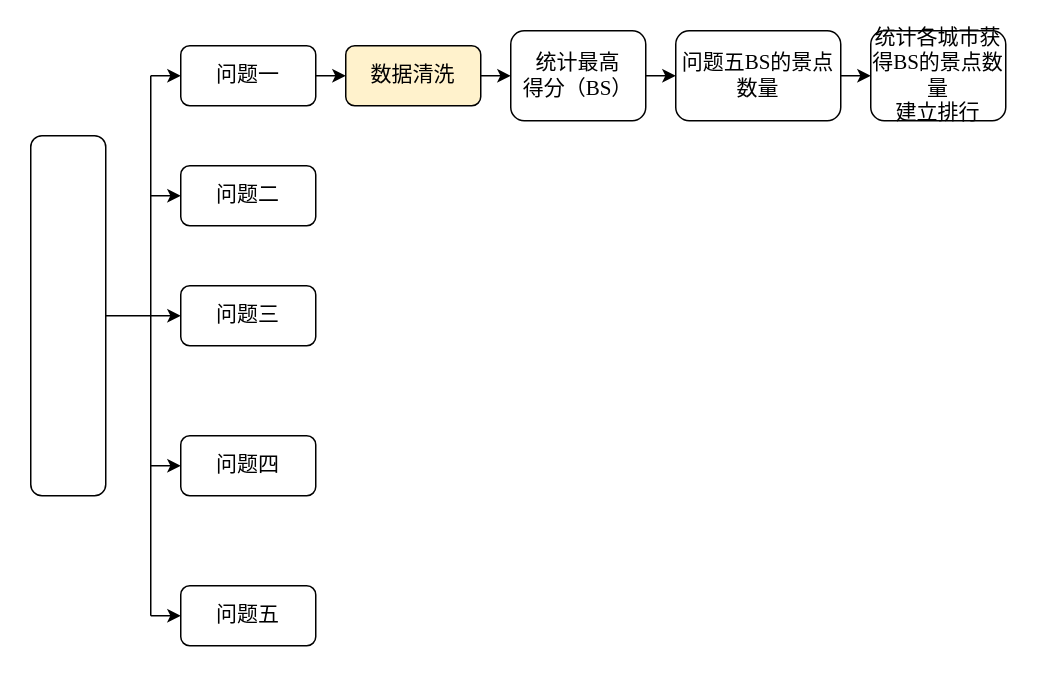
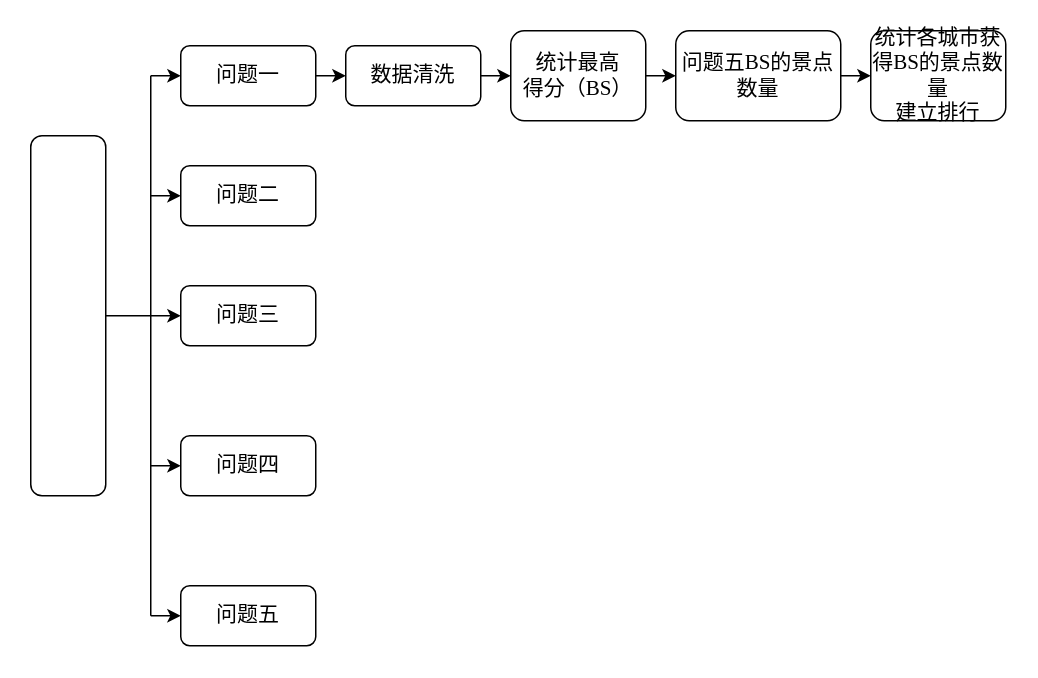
  <mxCell id="0" />
  <mxCell id="1" parent="0" />
  <mxCell id="2" value="" style="rounded=1;whiteSpace=wrap;html=1;" parent="1" vertex="1"><mxGeometry x="20" y="90" width="50" height="240" as="geometry" /></mxCell>
  <mxCell id="3" value="" style="endArrow=none;html=1;rounded=0;" parent="1" edge="1"><mxGeometry width="50" height="50" relative="1" as="geometry"><mxPoint x="100" y="410" as="sourcePoint" /><mxPoint x="100" y="50" as="targetPoint" /></mxGeometry></mxCell>
  <mxCell id="4" value="" style="endArrow=none;html=1;rounded=0;exitX=1;exitY=0.5;exitDx=0;exitDy=0;" parent="1" source="2" edge="1"><mxGeometry width="50" height="50" relative="1" as="geometry"><mxPoint x="330" y="240" as="sourcePoint" /><mxPoint x="100" y="210" as="targetPoint" /></mxGeometry></mxCell>
  <mxCell id="5" value="" style="endArrow=classic;html=1;rounded=0;" parent="1" edge="1"><mxGeometry width="50" height="50" relative="1" as="geometry"><mxPoint x="100" y="410" as="sourcePoint" /><mxPoint x="120" y="410" as="targetPoint" /></mxGeometry></mxCell>
  <mxCell id="6" value="" style="endArrow=classic;html=1;rounded=0;" parent="1" edge="1"><mxGeometry width="50" height="50" relative="1" as="geometry"><mxPoint x="100" y="50" as="sourcePoint" /><mxPoint x="120" y="50" as="targetPoint" /></mxGeometry></mxCell>
  <mxCell id="7" value="" style="endArrow=classic;html=1;rounded=0;" parent="1" edge="1"><mxGeometry width="50" height="50" relative="1" as="geometry"><mxPoint x="100" y="210" as="sourcePoint" /><mxPoint x="120" y="210" as="targetPoint" /></mxGeometry></mxCell>
  <mxCell id="8" value="" style="endArrow=classic;html=1;rounded=0;" parent="1" edge="1"><mxGeometry width="50" height="50" relative="1" as="geometry"><mxPoint x="100" y="130" as="sourcePoint" /><mxPoint x="120" y="130" as="targetPoint" /></mxGeometry></mxCell>
  <mxCell id="9" value="" style="endArrow=classic;html=1;rounded=0;" parent="1" edge="1"><mxGeometry width="50" height="50" relative="1" as="geometry"><mxPoint x="100" y="310" as="sourcePoint" /><mxPoint x="120" y="310" as="targetPoint" /></mxGeometry></mxCell>
  <mxCell id="10" value="&lt;font style=&quot;font-size: 14px;&quot; face=&quot;宋体&quot;&gt;问题一&lt;/font&gt;" style="rounded=1;whiteSpace=wrap;html=1;" vertex="1" parent="1"><mxGeometry x="120" y="30" width="90" height="40" as="geometry" /></mxCell>
  <mxCell id="11" value="&lt;font style=&quot;font-size: 14px;&quot; face=&quot;宋体&quot;&gt;问题二&lt;/font&gt;" style="rounded=1;whiteSpace=wrap;html=1;" vertex="1" parent="1"><mxGeometry x="120" y="110" width="90" height="40" as="geometry" /></mxCell>
  <mxCell id="12" value="&lt;font style=&quot;font-size: 14px;&quot; face=&quot;宋体&quot;&gt;问题三&lt;/font&gt;" style="rounded=1;whiteSpace=wrap;html=1;" vertex="1" parent="1"><mxGeometry x="120" y="190" width="90" height="40" as="geometry" /></mxCell>
  <mxCell id="13" value="&lt;font style=&quot;font-size: 14px;&quot; face=&quot;宋体&quot;&gt;问题四&lt;/font&gt;" style="rounded=1;whiteSpace=wrap;html=1;" vertex="1" parent="1"><mxGeometry x="120" y="290" width="90" height="40" as="geometry" /></mxCell>
  <mxCell id="14" value="&lt;font style=&quot;font-size: 14px;&quot; face=&quot;宋体&quot;&gt;问题五&lt;/font&gt;" style="rounded=1;whiteSpace=wrap;html=1;" vertex="1" parent="1"><mxGeometry x="120" y="390" width="90" height="40" as="geometry" /></mxCell>
  <mxCell id="15" value="" style="endArrow=classic;html=1;rounded=0;" edge="1" parent="1"><mxGeometry width="50" height="50" relative="1" as="geometry"><mxPoint x="210" y="50" as="sourcePoint" /><mxPoint x="230" y="50" as="targetPoint" /></mxGeometry></mxCell>
- <mxCell id="16" value="&lt;font style=&quot;font-size: 14px;&quot; face=&quot;宋体&quot;&gt;数据清洗&lt;/font&gt;" style="rounded=1;whiteSpace=wrap;html=1;fillColor=#fff2cc;" vertex="1" parent="1"><mxGeometry x="230" y="30" width="90" height="40" as="geometry" /></mxCell>
+ <mxCell id="16" value="&lt;font style=&quot;font-size: 14px;&quot; face=&quot;宋体&quot;&gt;数据清洗&lt;/font&gt;" style="rounded=1;whiteSpace=wrap;html=1;" vertex="1" parent="1"><mxGeometry x="230" y="30" width="90" height="40" as="geometry" /></mxCell>
  <mxCell id="17" value="" style="endArrow=classic;html=1;rounded=0;" edge="1" parent="1"><mxGeometry width="50" height="50" relative="1" as="geometry"><mxPoint x="320" y="50" as="sourcePoint" /><mxPoint x="340" y="50" as="targetPoint" /></mxGeometry></mxCell>
  <mxCell id="18" value="&lt;font face=&quot;宋体&quot;&gt;&lt;span style=&quot;font-size: 14px;&quot;&gt;统计最高&lt;/span&gt;&lt;/font&gt;&lt;div&gt;&lt;font face=&quot;宋体&quot;&gt;&lt;span style=&quot;font-size: 14px;&quot;&gt;得分（BS）&lt;/span&gt;&lt;/font&gt;&lt;/div&gt;" style="rounded=1;whiteSpace=wrap;html=1;" vertex="1" parent="1"><mxGeometry x="340" y="20" width="90" height="60" as="geometry" /></mxCell>
  <mxCell id="19" value="" style="endArrow=classic;html=1;rounded=0;" edge="1" parent="1"><mxGeometry width="50" height="50" relative="1" as="geometry"><mxPoint x="430" y="50" as="sourcePoint" /><mxPoint x="450" y="50" as="targetPoint" /></mxGeometry></mxCell>
  <mxCell id="20" value="&lt;font face=&quot;宋体&quot;&gt;&lt;span style=&quot;font-size: 14px;&quot;&gt;问题五&lt;/span&gt;&lt;/font&gt;&lt;span style=&quot;font-size: 14px; font-family: 宋体; background-color: initial;&quot;&gt;BS的景点数量&lt;/span&gt;" style="rounded=1;whiteSpace=wrap;html=1;" vertex="1" parent="1"><mxGeometry x="450" y="20" width="110" height="60" as="geometry" /></mxCell>
  <mxCell id="21" value="" style="endArrow=classic;html=1;rounded=0;" edge="1" parent="1"><mxGeometry width="50" height="50" relative="1" as="geometry"><mxPoint x="560" y="50" as="sourcePoint" /><mxPoint x="580" y="50" as="targetPoint" /></mxGeometry></mxCell>
  <mxCell id="22" value="&lt;font face=&quot;宋体&quot;&gt;&lt;span style=&quot;font-size: 14px;&quot;&gt;统计各城市获得BS的景点数量&lt;/span&gt;&lt;/font&gt;&lt;div&gt;&lt;font face=&quot;宋体&quot;&gt;&lt;span style=&quot;font-size: 14px;&quot;&gt;建立排行&lt;/span&gt;&lt;/font&gt;&lt;/div&gt;" style="rounded=1;whiteSpace=wrap;html=1;" vertex="1" parent="1"><mxGeometry x="580" y="20" width="90" height="60" as="geometry" /></mxCell>
